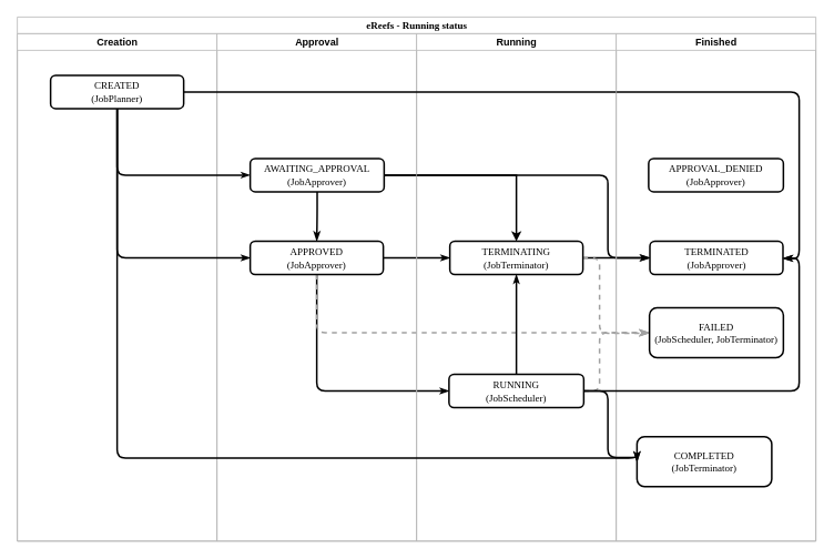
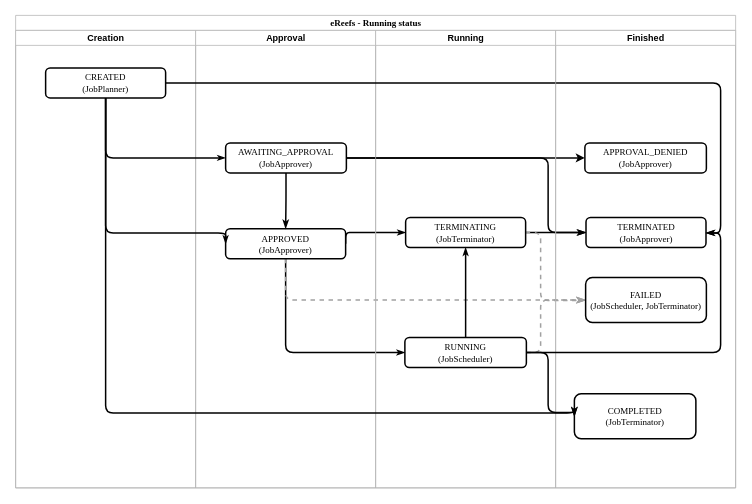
  <mxCell id="0" />
  <mxCell id="1" parent="0" />
  <mxCell id="2" value="eReefs - Running status" style="swimlane;html=1;childLayout=stackLayout;startSize=20;rounded=0;shadow=0;labelBackgroundColor=none;strokeColor=#B3B3B3;strokeWidth=1;fillColor=#ffffff;fontFamily=Verdana;fontSize=12;fontColor=#000000;align=center;" parent="1" vertex="1"><mxGeometry x="20" y="20" width="960" height="630" as="geometry" /></mxCell>
  <mxCell id="3" value="Creation" style="swimlane;html=1;startSize=20;fontSize=12;strokeColor=#B3B3B3;" parent="2" vertex="1"><mxGeometry y="20" width="240" height="610" as="geometry" /></mxCell>
  <mxCell id="4" value="CREATED&lt;br&gt;(JobPlanner)" style="rounded=1;whiteSpace=wrap;html=1;shadow=0;labelBackgroundColor=none;strokeColor=#000000;strokeWidth=2;fillColor=#ffffff;fontFamily=Verdana;fontSize=12;fontColor=#000000;align=center;fontStyle=0" parent="3" vertex="1"><mxGeometry x="40" y="50" width="160" height="40" as="geometry" /></mxCell>
  <mxCell id="5" style="edgeStyle=orthogonalEdgeStyle;rounded=1;html=1;labelBackgroundColor=none;startArrow=none;startFill=0;startSize=5;endArrow=classicThin;endFill=1;endSize=5;jettySize=auto;orthogonalLoop=1;strokeColor=#000000;strokeWidth=1;fontFamily=Verdana;fontSize=8;fontColor=#000000;" parent="2" edge="1"><mxGeometry relative="1" as="geometry"><mxPoint x="120" y="205" as="sourcePoint" /></mxGeometry></mxCell>
  <mxCell id="6" style="edgeStyle=orthogonalEdgeStyle;rounded=1;html=1;labelBackgroundColor=none;startArrow=none;startFill=0;startSize=5;endArrow=classicThin;endFill=1;endSize=5;jettySize=auto;orthogonalLoop=1;strokeColor=#000000;strokeWidth=1;fontFamily=Verdana;fontSize=8;fontColor=#000000;" parent="2" edge="1"><mxGeometry relative="1" as="geometry"><mxPoint x="70" y="235" as="targetPoint" /></mxGeometry></mxCell>
  <mxCell id="7" style="edgeStyle=orthogonalEdgeStyle;rounded=1;html=1;labelBackgroundColor=none;startArrow=none;startFill=0;startSize=5;endArrow=classicThin;endFill=1;endSize=5;jettySize=auto;orthogonalLoop=1;strokeColor=#000000;strokeWidth=1;fontFamily=Verdana;fontSize=8;fontColor=#000000;" parent="2" edge="1"><mxGeometry relative="1" as="geometry"><Array as="points"><mxPoint x="20" y="690" /><mxPoint x="20" y="370" /><mxPoint x="70" y="370" /></Array><mxPoint x="70" y="235" as="targetPoint" /></mxGeometry></mxCell>
  <mxCell id="8" style="edgeStyle=orthogonalEdgeStyle;rounded=1;html=1;labelBackgroundColor=none;startArrow=none;startFill=0;startSize=5;endArrow=classicThin;endFill=1;endSize=5;jettySize=auto;orthogonalLoop=1;strokeColor=#000000;strokeWidth=1;fontFamily=Verdana;fontSize=8;fontColor=#000000;" parent="2" edge="1"><mxGeometry relative="1" as="geometry"><Array as="points"><mxPoint x="80" y="650" /><mxPoint x="490" y="650" /><mxPoint x="490" y="610" /></Array><mxPoint x="80" y="640" as="sourcePoint" /></mxGeometry></mxCell>
  <mxCell id="9" style="edgeStyle=orthogonalEdgeStyle;rounded=1;html=1;labelBackgroundColor=none;startArrow=none;startFill=0;startSize=5;endArrow=classicThin;endFill=1;endSize=5;jettySize=auto;orthogonalLoop=1;strokeColor=#000000;strokeWidth=1;fontFamily=Verdana;fontSize=8;fontColor=#000000;" parent="2" edge="1"><mxGeometry relative="1" as="geometry"><mxPoint x="600" y="610" as="sourcePoint" /></mxGeometry></mxCell>
  <mxCell id="10" value="" style="edgeStyle=orthogonalEdgeStyle;rounded=1;orthogonalLoop=1;jettySize=auto;html=1;fontSize=12;entryX=0;entryY=0.5;entryDx=0;entryDy=0;strokeWidth=2;endArrow=classicThin;endFill=1;strokeColor=#A1A1A1;dashed=1;" parent="2" source="23" target="34" edge="1"><mxGeometry relative="1" as="geometry"><mxPoint x="871" y="131.5" as="sourcePoint" /><mxPoint x="871" y="289.5" as="targetPoint" /><Array as="points"><mxPoint x="700" y="450" /><mxPoint x="700" y="380" /></Array></mxGeometry></mxCell>
  <mxCell id="11" style="edgeStyle=orthogonalEdgeStyle;rounded=1;html=1;labelBackgroundColor=none;startArrow=none;startFill=0;startSize=5;endArrow=classicThin;endFill=1;endSize=5;jettySize=auto;orthogonalLoop=1;strokeColor=#000000;strokeWidth=2;fontFamily=Verdana;fontSize=8;fontColor=#000000;entryX=0;entryY=0.5;entryDx=0;entryDy=0;exitX=1;exitY=0.5;exitDx=0;exitDy=0;" parent="2" source="18" target="24" edge="1"><mxGeometry relative="1" as="geometry"><mxPoint x="446" y="229.5" as="sourcePoint" /><mxPoint x="790" y="229.5" as="targetPoint" /><Array as="points"><mxPoint x="450" y="289.5" /><mxPoint x="450" y="289.5" /></Array></mxGeometry></mxCell>
  <mxCell id="12" style="edgeStyle=orthogonalEdgeStyle;rounded=1;html=1;labelBackgroundColor=none;startArrow=none;startFill=0;startSize=5;endArrow=classicThin;endFill=1;endSize=5;jettySize=auto;orthogonalLoop=1;strokeColor=#000000;strokeWidth=2;fontFamily=Verdana;fontSize=8;fontColor=#000000;entryX=0;entryY=0.5;entryDx=0;entryDy=0;exitX=0.5;exitY=1;exitDx=0;exitDy=0;" parent="2" source="18" target="23" edge="1"><mxGeometry relative="1" as="geometry"><mxPoint x="446" y="332.5" as="sourcePoint" /><mxPoint x="790" y="229.5" as="targetPoint" /><Array as="points"><mxPoint x="360" y="449.5" /></Array></mxGeometry></mxCell>
  <mxCell id="13" value="" style="edgeStyle=orthogonalEdgeStyle;rounded=1;orthogonalLoop=1;jettySize=auto;html=1;fontSize=12;strokeWidth=2;endArrow=classicThin;endFill=1;exitX=1;exitY=0.5;exitDx=0;exitDy=0;entryX=0;entryY=0.5;entryDx=0;entryDy=0;" parent="2" source="24" target="33" edge="1"><mxGeometry relative="1" as="geometry"><Array as="points"><mxPoint x="730" y="289.5" /><mxPoint x="730" y="289.5" /></Array></mxGeometry></mxCell>
  <mxCell id="14" value="" style="edgeStyle=orthogonalEdgeStyle;rounded=1;orthogonalLoop=1;jettySize=auto;html=1;fontSize=12;strokeWidth=2;endArrow=classicThin;endFill=1;strokeColor=#A1A1A1;dashed=1;" parent="2" source="18" target="34" edge="1"><mxGeometry relative="1" as="geometry"><mxPoint x="691.167" y="419.167" as="sourcePoint" /><mxPoint x="770.333" y="419.167" as="targetPoint" /><Array as="points"><mxPoint x="360" y="379.5" /></Array></mxGeometry></mxCell>
  <mxCell id="15" value="" style="edgeStyle=orthogonalEdgeStyle;rounded=1;orthogonalLoop=1;jettySize=auto;html=1;fontSize=12;strokeWidth=2;endArrow=classicThin;endFill=1;strokeColor=#A1A1A1;dashed=1;" parent="2" source="24" target="34" edge="1"><mxGeometry relative="1" as="geometry"><mxPoint x="370.333" y="319.5" as="sourcePoint" /><mxPoint x="850.333" y="389.5" as="targetPoint" /><Array as="points"><mxPoint x="700" y="290" /><mxPoint x="700" y="380" /></Array></mxGeometry></mxCell>
  <mxCell id="16" value="Approval" style="swimlane;html=1;startSize=20;strokeColor=#B3B3B3;" parent="2" vertex="1"><mxGeometry x="240" y="20" width="240" height="610" as="geometry" /></mxCell>
  <mxCell id="17" value="AWAITING_APPROVAL&lt;br&gt;(JobApprover)" style="rounded=1;whiteSpace=wrap;html=1;shadow=0;labelBackgroundColor=none;strokeColor=#000000;strokeWidth=2;fillColor=#ffffff;fontFamily=Verdana;fontSize=12;fontColor=#000000;align=center;fontStyle=0" parent="16" vertex="1"><mxGeometry x="40" y="150" width="161" height="40" as="geometry" /></mxCell>
- <mxCell id="18" value="APPROVED&lt;br&gt;(JobApprover)" style="rounded=1;whiteSpace=wrap;html=1;shadow=0;labelBackgroundColor=none;strokeColor=#000000;strokeWidth=2;fillColor=#ffffff;fontFamily=Verdana;fontSize=12;fontColor=#000000;align=center;fontStyle=0" parent="16" vertex="1"><mxGeometry x="40" y="249.5" width="160" height="40" as="geometry" /></mxCell>
+ <mxCell id="18" value="APPROVED&lt;br&gt;(JobApprover)" style="rounded=1;whiteSpace=wrap;html=1;shadow=0;labelBackgroundColor=none;strokeColor=#000000;strokeWidth=2;fillColor=#ffffff;fontFamily=Verdana;fontSize=12;fontColor=#000000;align=center;fontStyle=0" parent="16" vertex="1"><mxGeometry x="40" y="264.5" width="160" height="40" as="geometry" /></mxCell>
  <mxCell id="19" value="" style="edgeStyle=orthogonalEdgeStyle;rounded=1;orthogonalLoop=1;jettySize=auto;html=1;fontSize=12;entryX=0.5;entryY=0;entryDx=0;entryDy=0;strokeWidth=2;endArrow=classicThin;endFill=1;" parent="16" source="17" target="18" edge="1"><mxGeometry relative="1" as="geometry" /></mxCell>
  <mxCell id="20" style="edgeStyle=orthogonalEdgeStyle;rounded=1;html=1;labelBackgroundColor=none;startArrow=none;startFill=0;startSize=5;endArrow=classicThin;endFill=1;endSize=5;jettySize=auto;orthogonalLoop=1;strokeColor=#000000;strokeWidth=2;fontFamily=Verdana;fontSize=8;fontColor=#000000;entryX=0;entryY=0.5;entryDx=0;entryDy=0;exitX=1;exitY=0.5;exitDx=0;exitDy=0;" parent="2" source="17" target="33" edge="1"><mxGeometry relative="1" as="geometry"><mxPoint x="211" y="80" as="sourcePoint" /><mxPoint x="284" y="286" as="targetPoint" /><Array as="points"><mxPoint x="710" y="190" /><mxPoint x="710" y="290" /></Array></mxGeometry></mxCell>
- <mxCell id="21" value="" style="edgeStyle=orthogonalEdgeStyle;rounded=0;orthogonalLoop=1;jettySize=auto;html=1;fontSize=12;strokeWidth=2;" parent="2" source="17" target="24" edge="1"><mxGeometry relative="1" as="geometry" /></mxCell>
+ <mxCell id="21" value="" style="edgeStyle=orthogonalEdgeStyle;rounded=0;orthogonalLoop=1;jettySize=auto;html=1;fontSize=12;strokeWidth=2;" parent="2" source="17" target="35" edge="1"><mxGeometry relative="1" as="geometry" /></mxCell>
  <mxCell id="22" value="Running" style="swimlane;html=1;startSize=20;strokeColor=#B3B3B3;" parent="2" vertex="1"><mxGeometry x="480" y="20" width="240" height="610" as="geometry" /></mxCell>
  <mxCell id="23" value="RUNNING&lt;br&gt;(JobScheduler)" style="rounded=1;whiteSpace=wrap;html=1;shadow=0;labelBackgroundColor=none;strokeColor=#000000;strokeWidth=2;fillColor=#ffffff;fontFamily=Verdana;fontSize=12;fontColor=#000000;align=center;fontStyle=0" parent="22" vertex="1"><mxGeometry x="39" y="409.5" width="162" height="40" as="geometry" /></mxCell>
  <mxCell id="24" value="TERMINATING&lt;br&gt;(JobTerminator)" style="rounded=1;whiteSpace=wrap;html=1;shadow=0;labelBackgroundColor=none;strokeColor=#000000;strokeWidth=2;fillColor=#ffffff;fontFamily=Verdana;fontSize=12;fontColor=#000000;align=center;fontStyle=0" parent="22" vertex="1"><mxGeometry x="40" y="249.5" width="160" height="40" as="geometry" /></mxCell>
  <mxCell id="25" style="edgeStyle=orthogonalEdgeStyle;rounded=1;html=1;labelBackgroundColor=none;startArrow=none;startFill=0;startSize=5;endArrow=classicThin;endFill=1;endSize=5;jettySize=auto;orthogonalLoop=1;strokeColor=#000000;strokeWidth=2;fontFamily=Verdana;fontSize=8;fontColor=#000000;entryX=0.5;entryY=1;entryDx=0;entryDy=0;exitX=0.5;exitY=0;exitDx=0;exitDy=0;" parent="22" source="23" target="24" edge="1"><mxGeometry relative="1" as="geometry"><mxPoint x="-44" y="312.5" as="sourcePoint" /><mxPoint x="300" y="209.5" as="targetPoint" /><Array as="points" /></mxGeometry></mxCell>
  <mxCell id="26" style="edgeStyle=orthogonalEdgeStyle;rounded=1;html=1;labelBackgroundColor=none;startArrow=none;startFill=0;startSize=5;endArrow=classicThin;endFill=1;endSize=5;jettySize=auto;orthogonalLoop=1;strokeColor=#000000;strokeWidth=2;fontFamily=Verdana;fontSize=8;fontColor=#000000;entryX=0;entryY=0.5;entryDx=0;entryDy=0;" parent="2" source="4" target="17" edge="1"><mxGeometry relative="1" as="geometry"><mxPoint x="270" y="110" as="targetPoint" /><Array as="points"><mxPoint x="120" y="190" /></Array></mxGeometry></mxCell>
  <mxCell id="27" style="edgeStyle=orthogonalEdgeStyle;rounded=1;html=1;labelBackgroundColor=none;startArrow=none;startFill=0;startSize=5;endArrow=classicThin;endFill=1;endSize=5;jettySize=auto;orthogonalLoop=1;strokeColor=#000000;strokeWidth=2;fontFamily=Verdana;fontSize=8;fontColor=#000000;entryX=0;entryY=0.5;entryDx=0;entryDy=0;" parent="2" source="4" target="18" edge="1"><mxGeometry relative="1" as="geometry"><mxPoint x="211" y="100" as="sourcePoint" /><mxPoint x="284" y="100" as="targetPoint" /><Array as="points"><mxPoint x="120" y="290" /></Array></mxGeometry></mxCell>
  <mxCell id="28" style="edgeStyle=orthogonalEdgeStyle;rounded=1;html=1;labelBackgroundColor=none;startArrow=none;startFill=0;startSize=5;endArrow=classicThin;endFill=1;endSize=5;jettySize=auto;orthogonalLoop=1;strokeColor=#000000;strokeWidth=2;fontFamily=Verdana;fontSize=8;fontColor=#000000;exitX=1;exitY=0.5;exitDx=0;exitDy=0;" parent="2" source="4" target="33" edge="1"><mxGeometry relative="1" as="geometry"><mxPoint x="446" y="203" as="sourcePoint" /><mxPoint x="460" y="90" as="targetPoint" /><Array as="points"><mxPoint x="940" y="90" /><mxPoint x="940" y="290" /></Array></mxGeometry></mxCell>
  <mxCell id="29" value="Finished" style="swimlane;html=1;startSize=20;strokeColor=#B3B3B3;" parent="2" vertex="1"><mxGeometry x="720" y="20" width="240" height="610" as="geometry" /></mxCell>
  <mxCell id="30" style="edgeStyle=orthogonalEdgeStyle;rounded=1;html=1;labelBackgroundColor=none;startArrow=none;startFill=0;startSize=5;endArrow=classicThin;endFill=1;endSize=5;jettySize=auto;orthogonalLoop=1;strokeColor=#000000;strokeWidth=1;fontFamily=Verdana;fontSize=8;fontColor=#000000;" parent="29" edge="1"><mxGeometry relative="1" as="geometry"><mxPoint x="80" y="320" as="targetPoint" /></mxGeometry></mxCell>
  <mxCell id="31" style="edgeStyle=orthogonalEdgeStyle;rounded=1;html=1;labelBackgroundColor=none;startArrow=none;startFill=0;startSize=5;endArrow=classicThin;endFill=1;endSize=5;jettySize=auto;orthogonalLoop=1;strokeColor=#000000;strokeWidth=1;fontFamily=Verdana;fontSize=8;fontColor=#000000;" parent="29" edge="1"><mxGeometry relative="1" as="geometry"><mxPoint x="80" y="400" as="targetPoint" /></mxGeometry></mxCell>
  <mxCell id="32" style="edgeStyle=orthogonalEdgeStyle;rounded=1;html=1;labelBackgroundColor=none;startArrow=none;startFill=0;startSize=5;endArrow=classicThin;endFill=1;endSize=5;jettySize=auto;orthogonalLoop=1;strokeColor=#000000;strokeWidth=1;fontFamily=Verdana;fontSize=8;fontColor=#000000;" parent="29" edge="1"><mxGeometry relative="1" as="geometry"><mxPoint x="80" y="620" as="sourcePoint" /></mxGeometry></mxCell>
  <mxCell id="33" value="TERMINATED&lt;br&gt;(JobApprover)" style="rounded=1;whiteSpace=wrap;html=1;shadow=0;labelBackgroundColor=none;strokeColor=#000000;strokeWidth=2;fillColor=#ffffff;fontFamily=Verdana;fontSize=12;fontColor=#000000;align=center;fontStyle=0" parent="29" vertex="1"><mxGeometry x="40.5" y="249.5" width="160" height="40" as="geometry" /></mxCell>
  <mxCell id="34" value="FAILED&lt;br&gt;(JobScheduler, JobTerminator)" style="rounded=1;whiteSpace=wrap;html=1;shadow=0;labelBackgroundColor=none;strokeColor=#000000;strokeWidth=2;fillColor=#ffffff;fontFamily=Verdana;fontSize=12;fontColor=#000000;align=center;fontStyle=0" parent="29" vertex="1"><mxGeometry x="40" y="329.5" width="161" height="60" as="geometry" /></mxCell>
  <mxCell id="35" value="APPROVAL_DENIED&lt;br&gt;(JobApprover)" style="rounded=1;whiteSpace=wrap;html=1;shadow=0;labelBackgroundColor=none;strokeWidth=2;fontFamily=Verdana;fontSize=12;align=center;fontStyle=0;perimeterSpacing=0;" parent="29" vertex="1"><mxGeometry x="39" y="150" width="162" height="40" as="geometry" /></mxCell>
  <mxCell id="36" value="" style="edgeStyle=orthogonalEdgeStyle;rounded=1;orthogonalLoop=1;jettySize=auto;html=1;fontSize=12;strokeWidth=2;endArrow=classicThin;endFill=1;" edge="1" parent="2" source="23" target="33"><mxGeometry relative="1" as="geometry"><mxPoint x="691" y="460" as="sourcePoint" /><mxPoint x="770" y="540" as="targetPoint" /><Array as="points"><mxPoint x="940" y="450" /><mxPoint x="940" y="290" /></Array></mxGeometry></mxCell>
  <mxCell id="37" value="COMPLETED&lt;br&gt;(JobTerminator)" style="rounded=1;whiteSpace=wrap;html=1;shadow=0;labelBackgroundColor=none;strokeColor=#000000;strokeWidth=2;fillColor=#ffffff;fontFamily=Verdana;fontSize=12;fontColor=#000000;align=center;fontStyle=0" parent="1" vertex="1"><mxGeometry x="765" y="524.5" width="162" height="60" as="geometry" /></mxCell>
  <mxCell id="38" value="" style="edgeStyle=orthogonalEdgeStyle;rounded=1;orthogonalLoop=1;jettySize=auto;html=1;fontSize=12;exitX=1;exitY=0.5;exitDx=0;exitDy=0;entryX=0;entryY=0.5;entryDx=0;entryDy=0;strokeWidth=2;endArrow=classicThin;endFill=1;" parent="1" source="23" target="37" edge="1"><mxGeometry relative="1" as="geometry"><mxPoint x="670" y="429.5" as="sourcePoint" /><mxPoint x="670" y="344.5" as="targetPoint" /><Array as="points"><mxPoint x="730" y="469.5" /><mxPoint x="730" y="549.5" /></Array></mxGeometry></mxCell>
  <mxCell id="39" value="" style="edgeStyle=orthogonalEdgeStyle;rounded=1;orthogonalLoop=1;jettySize=auto;html=1;fontSize=12;entryX=0;entryY=0.5;entryDx=0;entryDy=0;strokeWidth=2;endArrow=classicThin;endFill=1;" parent="1" source="4" target="37" edge="1"><mxGeometry relative="1" as="geometry"><mxPoint x="751" y="410" as="sourcePoint" /><mxPoint x="830" y="580" as="targetPoint" /><Array as="points"><mxPoint x="140" y="550" /></Array></mxGeometry></mxCell>
